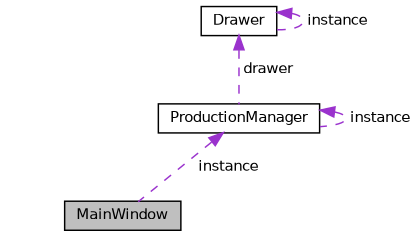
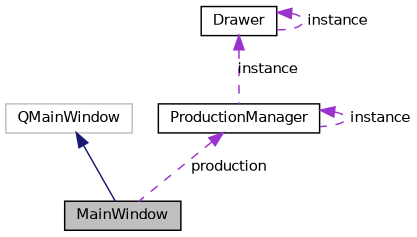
  digraph {
    node [color=black fillcolor=white fontname=Helvetica fontsize=10 shape=record style=filled]
    edge [color=darkorchid3 dir=back fontname=Helvetica fontsize=10 labelfontname=Helvetica labelfontsize=10 style=dashed]
    n1 [fillcolor=grey75 fontcolor=black height=0.2 label=MainWindow width=0.4]
+   n2 [color=grey75 height=0.2 label=QMainWindow width=0.4]
    n3 [height=0.2 label=Drawer width=0.4]
    n4 [height=0.2 label=ProductionManager width=0.4]
+   n2 -> n1 [color=midnightblue style=solid]
    n3 -> n3 [label=" instance"]
-   n3 -> n4 [label=" drawer"]
-   n4 -> n1 [label=" instance"]
+   n3 -> n4 [label=" instance"]
+   n4 -> n1 [label=" production"]
    n4 -> n4 [label=" instance"]
  }
